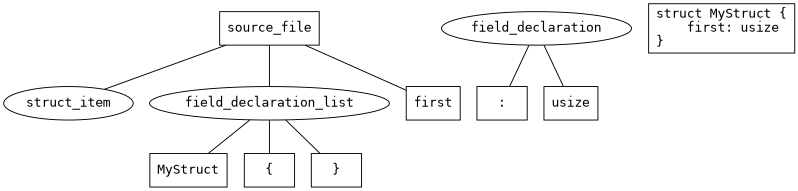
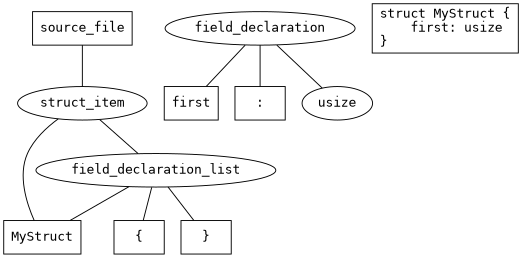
  graph {
    bgcolor=white
    fontname="DejaVu Sans Mono"
    node [fontname="DejaVu Sans Mono" shape=box]
    edge [fontname="DejaVu Sans Mono"]
    n1 [label=source_file]
    n2 [label=struct_item shape=oval]
    n3 [label=MyStruct]
    n4 [label=field_declaration_list shape=oval]
    n5 [label="{"]
    n6 [label=field_declaration shape=oval]
    n7 [label="}"]
    n8 [label=first]
    n9 [label=":"]
-   n10 [label=usize]
+   n10 [label=usize shape=ellipse]
    n11 [label="struct MyStruct {\l    first: usize\l}\l"]
    subgraph sub_1 {
      style=invis
      n1
      n2
      n3
      n4
      n5
      n6
      n7
      n8
      n9
      n10
    }
    subgraph sub_2 {
      n11
    }
    n1 -- n2
-   n1 -- n4
+   n2 -- n3
+   n2 -- n4
    n4 -- n3
    n4 -- n5
    n4 -- n7
-   n1 -- n8
+   n6 -- n8
    n6 -- n9
    n6 -- n10
  }
